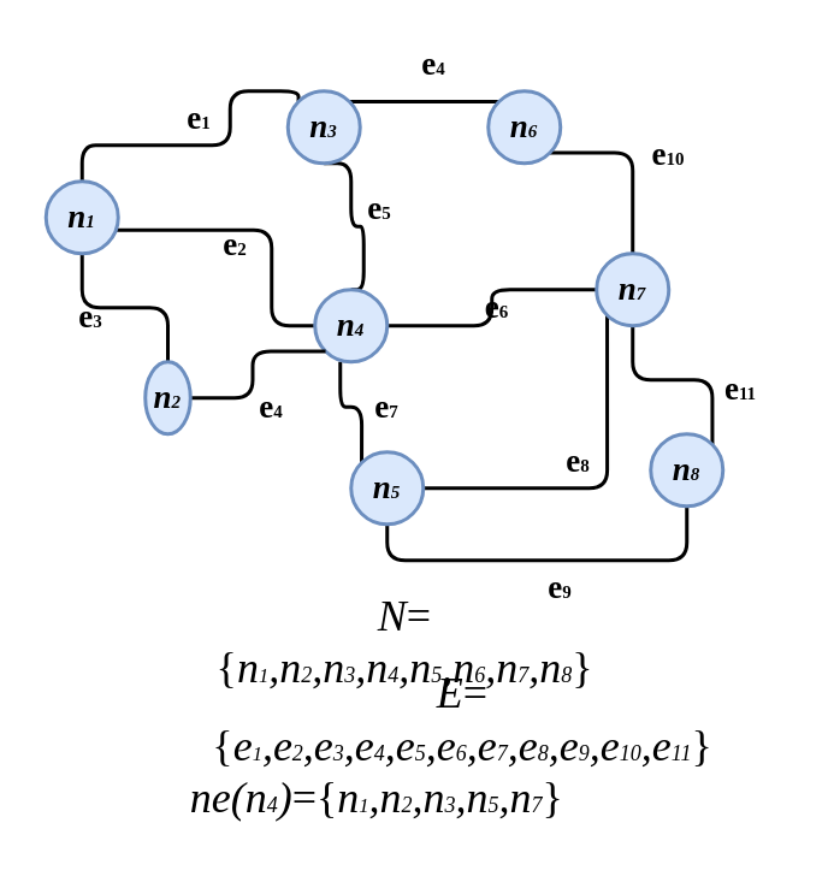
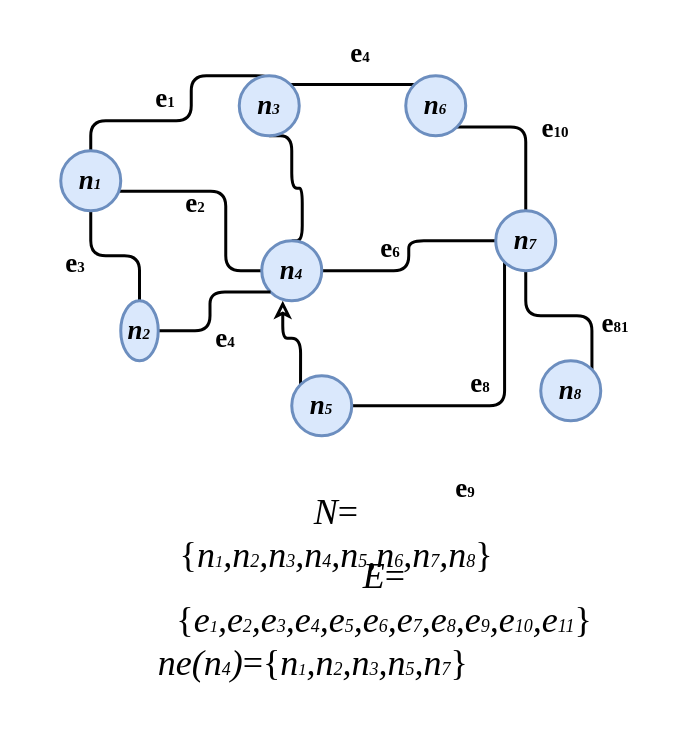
  <mxCell id="0" />
  <mxCell id="1" parent="0" />
  <mxCell id="2" style="edgeStyle=orthogonalEdgeStyle;rounded=1;orthogonalLoop=1;jettySize=auto;html=1;entryX=0;entryY=0.5;entryDx=0;entryDy=0;fontSize=6;strokeColor=#000000;strokeWidth=2;endArrow=none;endFill=0;exitX=0.975;exitY=0.675;exitDx=0;exitDy=0;exitPerimeter=0;fontFamily=Times New Roman;fontStyle=2" edge="1" parent="1" source="5" target="14"><mxGeometry relative="1" as="geometry"><mxPoint x="130" y="90" as="sourcePoint" /><Array as="points"><mxPoint x="150" y="127" /><mxPoint x="150" y="180" /></Array></mxGeometry></mxCell>
  <mxCell id="3" style="edgeStyle=orthogonalEdgeStyle;rounded=1;orthogonalLoop=1;jettySize=auto;html=1;exitX=0.5;exitY=1;exitDx=0;exitDy=0;fontSize=6;endArrow=none;endFill=0;strokeColor=#000000;strokeWidth=2;fontFamily=Times New Roman;fontStyle=2" edge="1" parent="1" source="5" target="18"><mxGeometry relative="1" as="geometry" /></mxCell>
  <mxCell id="4" style="edgeStyle=orthogonalEdgeStyle;rounded=1;orthogonalLoop=1;jettySize=auto;html=1;exitX=0.5;exitY=0;exitDx=0;exitDy=0;entryX=0;entryY=0;entryDx=0;entryDy=0;fontSize=6;endArrow=none;endFill=0;strokeColor=#000000;strokeWidth=2;fontFamily=Times New Roman;fontStyle=2" edge="1" parent="1" source="5" target="12"><mxGeometry relative="1" as="geometry"><Array as="points"><mxPoint x="60" y="80" /><mxPoint x="127" y="80" /><mxPoint x="127" y="50" /><mxPoint x="180" y="50" /></Array></mxGeometry></mxCell>
- <mxCell id="5" value="&lt;font&gt;&lt;b&gt;&lt;font style=&quot;font-size: 18px&quot;&gt;n&lt;font style=&quot;font-size: 10px&quot;&gt;1&lt;/font&gt;&lt;/font&gt;&lt;/b&gt;&lt;/font&gt;" style="ellipse;whiteSpace=wrap;html=1;aspect=fixed;fontSize=6;strokeColor=#6c8ebf;strokeWidth=2;fillColor=#dae8fc;fontFamily=Times New Roman;fontStyle=2" vertex="1" parent="1"><mxGeometry x="25" y="100" width="40" height="40" as="geometry" /></mxCell>
- <mxCell id="6" style="edgeStyle=orthogonalEdgeStyle;rounded=1;orthogonalLoop=1;jettySize=auto;html=1;exitX=0;exitY=0;exitDx=0;exitDy=0;entryX=0.35;entryY=1;entryDx=0;entryDy=0;entryPerimeter=0;fontSize=6;endArrow=none;endFill=0;strokeColor=#000000;strokeWidth=2;fontFamily=Times New Roman;fontStyle=2" edge="1" parent="1" source="9" target="14"><mxGeometry relative="1" as="geometry" /></mxCell>
+ <mxCell id="5" value="&lt;font&gt;&lt;b&gt;&lt;font style=&quot;font-size: 18px&quot;&gt;n&lt;font style=&quot;font-size: 10px&quot;&gt;1&lt;/font&gt;&lt;/font&gt;&lt;/b&gt;&lt;/font&gt;" style="ellipse;whiteSpace=wrap;html=1;aspect=fixed;fontSize=6;strokeColor=#6c8ebf;strokeWidth=2;fillColor=#dae8fc;fontFamily=Times New Roman;fontStyle=2" vertex="1" parent="1"><mxGeometry x="40" y="100" width="40" height="40" as="geometry" /></mxCell>
+ <mxCell id="6" style="edgeStyle=orthogonalEdgeStyle;rounded=1;orthogonalLoop=1;jettySize=auto;html=1;exitX=0;exitY=0;exitDx=0;exitDy=0;entryX=0.35;entryY=1;entryDx=0;entryDy=0;entryPerimeter=0;fontSize=6;endArrow=classic;endFill=0;strokeColor=#000000;strokeWidth=2;fontFamily=Times New Roman;fontStyle=2;" edge="1" parent="1" source="9" target="14"><mxGeometry relative="1" as="geometry" /></mxCell>
  <mxCell id="7" style="edgeStyle=orthogonalEdgeStyle;rounded=1;orthogonalLoop=1;jettySize=auto;html=1;exitX=1;exitY=0.5;exitDx=0;exitDy=0;entryX=0;entryY=1;entryDx=0;entryDy=0;fontSize=6;endArrow=none;endFill=0;strokeColor=#000000;strokeWidth=2;fontFamily=Times New Roman;fontStyle=2" edge="1" parent="1" source="9" target="20"><mxGeometry relative="1" as="geometry" /></mxCell>
- <mxCell id="8" style="edgeStyle=orthogonalEdgeStyle;rounded=1;orthogonalLoop=1;jettySize=auto;html=1;exitX=0.5;exitY=1;exitDx=0;exitDy=0;entryX=0.5;entryY=1;entryDx=0;entryDy=0;fontSize=6;endArrow=none;endFill=0;strokeColor=#000000;strokeWidth=2;fontFamily=Times New Roman;fontStyle=2" edge="1" parent="1" source="9" target="21"><mxGeometry relative="1" as="geometry" /></mxCell>
  <mxCell id="9" value="&lt;b&gt;&lt;font style=&quot;font-size: 18px&quot;&gt;n&lt;font style=&quot;font-size: 10px&quot;&gt;5&lt;/font&gt;&lt;/font&gt;&lt;/b&gt;" style="ellipse;whiteSpace=wrap;html=1;aspect=fixed;fontSize=6;strokeColor=#6c8ebf;strokeWidth=2;fillColor=#dae8fc;fontFamily=Times New Roman;fontStyle=2" vertex="1" parent="1"><mxGeometry x="194" y="250" width="40" height="40" as="geometry" /></mxCell>
  <mxCell id="10" style="edgeStyle=orthogonalEdgeStyle;rounded=1;orthogonalLoop=1;jettySize=auto;html=1;exitX=0.5;exitY=1;exitDx=0;exitDy=0;entryX=0.5;entryY=0;entryDx=0;entryDy=0;fontSize=6;endArrow=none;endFill=0;strokeColor=#000000;strokeWidth=2;fontFamily=Times New Roman;fontStyle=2" edge="1" parent="1" source="12" target="14"><mxGeometry relative="1" as="geometry"><Array as="points"><mxPoint x="194" y="125" /><mxPoint x="201" y="125" /><mxPoint x="201" y="160" /></Array></mxGeometry></mxCell>
  <mxCell id="11" style="edgeStyle=orthogonalEdgeStyle;rounded=1;orthogonalLoop=1;jettySize=auto;html=1;exitX=1;exitY=0;exitDx=0;exitDy=0;entryX=0;entryY=0;entryDx=0;entryDy=0;fontSize=6;endArrow=none;endFill=0;strokeColor=#000000;strokeWidth=2;fontFamily=Times New Roman;fontStyle=2" edge="1" parent="1" source="12" target="16"><mxGeometry relative="1" as="geometry" /></mxCell>
  <mxCell id="12" value="&lt;b&gt;&lt;font style=&quot;font-size: 18px&quot;&gt;n&lt;font style=&quot;font-size: 10px&quot;&gt;3&lt;/font&gt;&lt;/font&gt;&lt;/b&gt;" style="ellipse;whiteSpace=wrap;html=1;aspect=fixed;fontSize=6;strokeColor=#6c8ebf;strokeWidth=2;fillColor=#dae8fc;fontFamily=Times New Roman;fontStyle=2" vertex="1" parent="1"><mxGeometry x="159" y="50" width="40" height="40" as="geometry" /></mxCell>
  <mxCell id="13" style="edgeStyle=orthogonalEdgeStyle;rounded=1;orthogonalLoop=1;jettySize=auto;html=1;exitX=1;exitY=0.5;exitDx=0;exitDy=0;entryX=0;entryY=0.5;entryDx=0;entryDy=0;fontSize=6;endArrow=none;endFill=0;strokeColor=#000000;strokeWidth=2;fontFamily=Times New Roman;fontStyle=2" edge="1" parent="1" source="14" target="20"><mxGeometry relative="1" as="geometry" /></mxCell>
  <mxCell id="14" value="&lt;b&gt;&lt;font style=&quot;font-size: 18px&quot;&gt;n&lt;font style=&quot;font-size: 10px&quot;&gt;4&lt;/font&gt;&lt;/font&gt;&lt;/b&gt;" style="ellipse;whiteSpace=wrap;html=1;aspect=fixed;fontSize=6;strokeColor=#6c8ebf;strokeWidth=2;fillColor=#dae8fc;fontFamily=Times New Roman;fontStyle=2" vertex="1" parent="1"><mxGeometry x="174" y="160" width="40" height="40" as="geometry" /></mxCell>
  <mxCell id="15" style="edgeStyle=orthogonalEdgeStyle;rounded=1;orthogonalLoop=1;jettySize=auto;html=1;exitX=1;exitY=1;exitDx=0;exitDy=0;entryX=0.5;entryY=0;entryDx=0;entryDy=0;fontSize=6;endArrow=none;endFill=0;strokeColor=#000000;strokeWidth=2;fontFamily=Times New Roman;fontStyle=2" edge="1" parent="1" source="16" target="20"><mxGeometry relative="1" as="geometry" /></mxCell>
  <mxCell id="16" value="&lt;b&gt;&lt;font style=&quot;font-size: 18px&quot;&gt;n&lt;font style=&quot;font-size: 10px&quot;&gt;6&lt;/font&gt;&lt;/font&gt;&lt;/b&gt;" style="ellipse;whiteSpace=wrap;html=1;aspect=fixed;fontSize=6;strokeColor=#6c8ebf;strokeWidth=2;fillColor=#dae8fc;fontFamily=Times New Roman;fontStyle=2" vertex="1" parent="1"><mxGeometry x="270" y="50" width="40" height="40" as="geometry" /></mxCell>
  <mxCell id="17" style="edgeStyle=orthogonalEdgeStyle;rounded=1;orthogonalLoop=1;jettySize=auto;html=1;exitX=1;exitY=0.5;exitDx=0;exitDy=0;entryX=0;entryY=1;entryDx=0;entryDy=0;fontSize=6;endArrow=none;endFill=0;strokeColor=#000000;strokeWidth=2;fontFamily=Times New Roman;fontStyle=2" edge="1" parent="1" source="18" target="14"><mxGeometry relative="1" as="geometry" /></mxCell>
  <mxCell id="18" value="&lt;b&gt;&lt;font style=&quot;font-size: 18px&quot;&gt;n&lt;font style=&quot;font-size: 10px&quot;&gt;2&lt;/font&gt;&lt;/font&gt;&lt;/b&gt;" style="ellipse;whiteSpace=wrap;html=1;aspect=fixed;fontSize=6;strokeColor=#6c8ebf;strokeWidth=2;fillColor=#dae8fc;fontFamily=Times New Roman;fontStyle=2" vertex="1" parent="1"><mxGeometry x="80" y="200" width="25" height="40" as="geometry" /></mxCell>
  <mxCell id="19" style="edgeStyle=orthogonalEdgeStyle;rounded=1;orthogonalLoop=1;jettySize=auto;html=1;exitX=0.5;exitY=1;exitDx=0;exitDy=0;entryX=1;entryY=0;entryDx=0;entryDy=0;fontSize=6;endArrow=none;endFill=0;strokeColor=#000000;strokeWidth=2;fontFamily=Times New Roman;fontStyle=2" edge="1" parent="1" source="20" target="21"><mxGeometry relative="1" as="geometry" /></mxCell>
  <mxCell id="20" value="&lt;b&gt;&lt;font style=&quot;font-size: 18px&quot;&gt;n&lt;font style=&quot;font-size: 10px&quot;&gt;7&lt;/font&gt;&lt;/font&gt;&lt;/b&gt;" style="ellipse;whiteSpace=wrap;html=1;aspect=fixed;fontSize=6;strokeColor=#6c8ebf;strokeWidth=2;fillColor=#dae8fc;fontFamily=Times New Roman;fontStyle=2" vertex="1" parent="1"><mxGeometry x="330" y="140" width="40" height="40" as="geometry" /></mxCell>
  <mxCell id="21" value="&lt;b&gt;&lt;font style=&quot;font-size: 18px&quot;&gt;n&lt;font style=&quot;font-size: 10px&quot;&gt;8&lt;/font&gt;&lt;/font&gt;&lt;/b&gt;" style="ellipse;whiteSpace=wrap;html=1;aspect=fixed;fontSize=6;strokeColor=#6c8ebf;strokeWidth=2;fillColor=#dae8fc;fontFamily=Times New Roman;fontStyle=2" vertex="1" parent="1"><mxGeometry x="360" y="240" width="40" height="40" as="geometry" /></mxCell>
  <mxCell id="22" value="&lt;font style=&quot;font-size: 24px&quot; face=&quot;Times New Roman&quot;&gt;&lt;i&gt;N&lt;/i&gt;={&lt;i&gt;n&lt;font style=&quot;font-size: 11px&quot;&gt;1&lt;/font&gt;,n&lt;font style=&quot;font-size: 12px&quot;&gt;2&lt;/font&gt;,n&lt;font style=&quot;font-size: 12px&quot;&gt;3&lt;/font&gt;,n&lt;font style=&quot;font-size: 12px&quot;&gt;4&lt;/font&gt;,n&lt;font style=&quot;font-size: 12px&quot;&gt;5&lt;/font&gt;,n&lt;font style=&quot;font-size: 12px&quot;&gt;6&lt;/font&gt;,n&lt;font style=&quot;font-size: 12px&quot;&gt;7&lt;/font&gt;,n&lt;font style=&quot;font-size: 12px&quot; size=&quot;3&quot;&gt;8&lt;/font&gt;&lt;/i&gt;}&lt;/font&gt;" style="text;html=1;strokeColor=none;fillColor=none;align=center;verticalAlign=middle;whiteSpace=wrap;rounded=0;fontSize=10;" vertex="1" parent="1"><mxGeometry x="194" y="340" width="60" height="30" as="geometry" /></mxCell>
  <mxCell id="23" value="&lt;font style=&quot;font-size: 18px&quot; face=&quot;Times New Roman&quot;&gt;&lt;b&gt;&lt;font style=&quot;font-size: 18px&quot;&gt;e&lt;font style=&quot;font-size: 10px&quot;&gt;2&lt;/font&gt;&lt;/font&gt;&lt;/b&gt;&lt;/font&gt;" style="text;html=1;strokeColor=none;fillColor=none;align=center;verticalAlign=middle;whiteSpace=wrap;rounded=0;fontFamily=Times New Roman;fontSize=12;" vertex="1" parent="1"><mxGeometry x="100" y="120" width="60" height="30" as="geometry" /></mxCell>
  <mxCell id="24" value="&lt;font style=&quot;font-size: 18px&quot; face=&quot;Times New Roman&quot;&gt;&lt;b&gt;&lt;font style=&quot;font-size: 18px&quot;&gt;e&lt;font style=&quot;font-size: 10px&quot;&gt;4&lt;/font&gt;&lt;/font&gt;&lt;/b&gt;&lt;/font&gt;" style="text;html=1;strokeColor=none;fillColor=none;align=center;verticalAlign=middle;whiteSpace=wrap;rounded=0;fontFamily=Times New Roman;fontSize=12;" vertex="1" parent="1"><mxGeometry x="210" y="20" width="60" height="30" as="geometry" /></mxCell>
  <mxCell id="25" value="&lt;font style=&quot;font-size: 18px&quot; face=&quot;Times New Roman&quot;&gt;&lt;b&gt;&lt;font style=&quot;font-size: 18px&quot;&gt;e&lt;font style=&quot;font-size: 10px&quot;&gt;10&lt;/font&gt;&lt;/font&gt;&lt;/b&gt;&lt;/font&gt;" style="text;html=1;strokeColor=none;fillColor=none;align=center;verticalAlign=middle;whiteSpace=wrap;rounded=0;fontFamily=Times New Roman;fontSize=12;" vertex="1" parent="1"><mxGeometry x="340" y="70" width="60" height="30" as="geometry" /></mxCell>
  <mxCell id="26" value="&lt;font style=&quot;font-size: 18px&quot; face=&quot;Times New Roman&quot;&gt;&lt;b&gt;&lt;font style=&quot;font-size: 18px&quot;&gt;e&lt;font style=&quot;font-size: 10px&quot;&gt;1&lt;/font&gt;&lt;/font&gt;&lt;/b&gt;&lt;/font&gt;" style="text;html=1;strokeColor=none;fillColor=none;align=center;verticalAlign=middle;whiteSpace=wrap;rounded=0;fontFamily=Times New Roman;fontSize=12;" vertex="1" parent="1"><mxGeometry x="80" y="50" width="60" height="30" as="geometry" /></mxCell>
  <mxCell id="27" value="&lt;font style=&quot;font-size: 18px&quot; face=&quot;Times New Roman&quot;&gt;&lt;b&gt;&lt;font style=&quot;font-size: 18px&quot;&gt;e&lt;font style=&quot;font-size: 10px&quot;&gt;4&lt;/font&gt;&lt;/font&gt;&lt;/b&gt;&lt;/font&gt;" style="text;html=1;strokeColor=none;fillColor=none;align=center;verticalAlign=middle;whiteSpace=wrap;rounded=0;fontFamily=Times New Roman;fontSize=12;" vertex="1" parent="1"><mxGeometry x="120" y="210" width="60" height="30" as="geometry" /></mxCell>
  <mxCell id="28" value="&lt;font style=&quot;font-size: 18px&quot; face=&quot;Times New Roman&quot;&gt;&lt;b&gt;&lt;font style=&quot;font-size: 18px&quot;&gt;e&lt;font style=&quot;font-size: 10px&quot;&gt;3&lt;/font&gt;&lt;/font&gt;&lt;/b&gt;&lt;/font&gt;" style="text;html=1;strokeColor=none;fillColor=none;align=center;verticalAlign=middle;whiteSpace=wrap;rounded=0;fontFamily=Times New Roman;fontSize=12;" vertex="1" parent="1"><mxGeometry x="20" y="160" width="60" height="30" as="geometry" /></mxCell>
- <mxCell id="29" value="&lt;font style=&quot;font-size: 18px&quot; face=&quot;Times New Roman&quot;&gt;&lt;b&gt;&lt;font style=&quot;font-size: 18px&quot;&gt;e&lt;font style=&quot;font-size: 10px&quot;&gt;7&lt;/font&gt;&lt;/font&gt;&lt;/b&gt;&lt;/font&gt;" style="text;html=1;strokeColor=none;fillColor=none;align=center;verticalAlign=middle;whiteSpace=wrap;rounded=0;fontFamily=Times New Roman;fontSize=12;" vertex="1" parent="1"><mxGeometry x="184" y="210" width="60" height="30" as="geometry" /></mxCell>
- <mxCell id="30" value="&lt;font style=&quot;font-size: 18px&quot; face=&quot;Times New Roman&quot;&gt;&lt;b&gt;&lt;font style=&quot;font-size: 18px&quot;&gt;e&lt;font style=&quot;font-size: 10px&quot;&gt;6&lt;/font&gt;&lt;/font&gt;&lt;/b&gt;&lt;/font&gt;" style="text;html=1;strokeColor=none;fillColor=none;align=center;verticalAlign=middle;whiteSpace=wrap;rounded=0;fontFamily=Times New Roman;fontSize=12;" vertex="1" parent="1"><mxGeometry x="245" y="155" width="60" height="30" as="geometry" /></mxCell>
- <mxCell id="31" value="&lt;font style=&quot;font-size: 18px&quot; face=&quot;Times New Roman&quot;&gt;&lt;b&gt;&lt;font style=&quot;font-size: 18px&quot;&gt;e&lt;font style=&quot;font-size: 10px&quot;&gt;5&lt;/font&gt;&lt;/font&gt;&lt;/b&gt;&lt;/font&gt;" style="text;html=1;strokeColor=none;fillColor=none;align=center;verticalAlign=middle;whiteSpace=wrap;rounded=0;fontFamily=Times New Roman;fontSize=12;" vertex="1" parent="1"><mxGeometry x="180" y="100" width="60" height="30" as="geometry" /></mxCell>
+ <mxCell id="30" value="&lt;font style=&quot;font-size: 18px&quot; face=&quot;Times New Roman&quot;&gt;&lt;b&gt;&lt;font style=&quot;font-size: 18px&quot;&gt;e&lt;font style=&quot;font-size: 10px&quot;&gt;6&lt;/font&gt;&lt;/font&gt;&lt;/b&gt;&lt;/font&gt;" style="text;html=1;strokeColor=none;fillColor=none;align=center;verticalAlign=middle;whiteSpace=wrap;rounded=0;fontFamily=Times New Roman;fontSize=12;" vertex="1" parent="1"><mxGeometry x="230" y="150" width="60" height="30" as="geometry" /></mxCell>
  <mxCell id="32" value="&lt;font style=&quot;font-size: 18px&quot; face=&quot;Times New Roman&quot;&gt;&lt;b&gt;&lt;font style=&quot;font-size: 18px&quot;&gt;e&lt;font style=&quot;font-size: 10px&quot;&gt;8&lt;/font&gt;&lt;/font&gt;&lt;/b&gt;&lt;/font&gt;" style="text;html=1;strokeColor=none;fillColor=none;align=center;verticalAlign=middle;whiteSpace=wrap;rounded=0;fontFamily=Times New Roman;fontSize=12;" vertex="1" parent="1"><mxGeometry x="290" y="240" width="60" height="30" as="geometry" /></mxCell>
  <mxCell id="33" value="&lt;font style=&quot;font-size: 18px&quot; face=&quot;Times New Roman&quot;&gt;&lt;b&gt;&lt;font style=&quot;font-size: 18px&quot;&gt;e&lt;font style=&quot;font-size: 10px&quot;&gt;9&lt;/font&gt;&lt;/font&gt;&lt;/b&gt;&lt;/font&gt;" style="text;html=1;strokeColor=none;fillColor=none;align=center;verticalAlign=middle;whiteSpace=wrap;rounded=0;fontFamily=Times New Roman;fontSize=12;" vertex="1" parent="1"><mxGeometry x="280" y="310" width="60" height="30" as="geometry" /></mxCell>
- <mxCell id="34" value="&lt;font style=&quot;font-size: 18px&quot; face=&quot;Times New Roman&quot;&gt;&lt;b&gt;&lt;font style=&quot;font-size: 18px&quot;&gt;e&lt;font style=&quot;font-size: 10px&quot;&gt;11&lt;/font&gt;&lt;/font&gt;&lt;/b&gt;&lt;/font&gt;" style="text;html=1;strokeColor=none;fillColor=none;align=center;verticalAlign=middle;whiteSpace=wrap;rounded=0;fontFamily=Times New Roman;fontSize=12;" vertex="1" parent="1"><mxGeometry x="380" y="200" width="60" height="30" as="geometry" /></mxCell>
+ <mxCell id="34" value="&lt;font style=&quot;font-size: 18px&quot; face=&quot;Times New Roman&quot;&gt;&lt;b&gt;&lt;font style=&quot;font-size: 18px&quot;&gt;e&lt;font style=&quot;font-size: 10px&quot;&gt;81&lt;/font&gt;&lt;/font&gt;&lt;/b&gt;&lt;/font&gt;" style="text;html=1;strokeColor=none;fillColor=none;align=center;verticalAlign=middle;whiteSpace=wrap;rounded=0;fontFamily=Times New Roman;fontSize=12;" vertex="1" parent="1"><mxGeometry x="380" y="200" width="60" height="30" as="geometry" /></mxCell>
  <mxCell id="35" value="&lt;font style=&quot;font-size: 24px&quot; face=&quot;Times New Roman&quot;&gt;&lt;i&gt;E&lt;/i&gt;={&lt;i&gt;e&lt;font style=&quot;font-size: 11px&quot;&gt;1&lt;/font&gt;,e&lt;font style=&quot;font-size: 12px&quot;&gt;2&lt;/font&gt;,e&lt;font style=&quot;font-size: 12px&quot;&gt;3&lt;/font&gt;,e&lt;font style=&quot;font-size: 12px&quot;&gt;4&lt;/font&gt;,e&lt;font style=&quot;font-size: 12px&quot;&gt;5&lt;/font&gt;,e&lt;font style=&quot;font-size: 12px&quot;&gt;6&lt;/font&gt;,e&lt;font style=&quot;font-size: 12px&quot;&gt;7&lt;/font&gt;,e&lt;font style=&quot;font-size: 12px&quot; size=&quot;3&quot;&gt;8&lt;/font&gt;&lt;/i&gt;&lt;/font&gt;&lt;font style=&quot;font-size: 24px&quot; face=&quot;Times New Roman&quot;&gt;&lt;i&gt;&lt;font style=&quot;font-size: 12px&quot; size=&quot;3&quot;&gt;&lt;font style=&quot;font-size: 24px&quot; face=&quot;Times New Roman&quot;&gt;&lt;i&gt;,e&lt;font style=&quot;font-size: 12px&quot; size=&quot;3&quot;&gt;9&lt;/font&gt;&lt;/i&gt;&lt;/font&gt;&lt;/font&gt;&lt;/i&gt;&lt;/font&gt;&lt;font style=&quot;font-size: 24px&quot; face=&quot;Times New Roman&quot;&gt;&lt;i&gt;&lt;font style=&quot;font-size: 12px&quot; size=&quot;3&quot;&gt;&lt;font style=&quot;font-size: 24px&quot; face=&quot;Times New Roman&quot;&gt;&lt;i&gt;&lt;font style=&quot;font-size: 12px&quot; size=&quot;3&quot;&gt;&lt;font style=&quot;font-size: 24px&quot; face=&quot;Times New Roman&quot;&gt;&lt;i&gt;,e&lt;font style=&quot;font-size: 12px&quot; size=&quot;3&quot;&gt;10&lt;/font&gt;&lt;/i&gt;&lt;/font&gt;&lt;/font&gt;&lt;/i&gt;&lt;/font&gt;&lt;/font&gt;&lt;/i&gt;&lt;/font&gt;&lt;font style=&quot;font-size: 24px&quot; face=&quot;Times New Roman&quot;&gt;&lt;i&gt;&lt;font style=&quot;font-size: 12px&quot; size=&quot;3&quot;&gt;&lt;font style=&quot;font-size: 24px&quot; face=&quot;Times New Roman&quot;&gt;&lt;i&gt;&lt;font style=&quot;font-size: 12px&quot; size=&quot;3&quot;&gt;&lt;font style=&quot;font-size: 24px&quot; face=&quot;Times New Roman&quot;&gt;&lt;i&gt;&lt;font style=&quot;font-size: 12px&quot; size=&quot;3&quot;&gt;&lt;font style=&quot;font-size: 24px&quot; face=&quot;Times New Roman&quot;&gt;&lt;i&gt;,e&lt;font style=&quot;font-size: 12px&quot; size=&quot;3&quot;&gt;11&lt;/font&gt;&lt;/i&gt;&lt;/font&gt;&lt;/font&gt;&lt;/i&gt;&lt;/font&gt;&lt;/font&gt;&lt;/i&gt;&lt;/font&gt;&lt;/font&gt;&lt;/i&gt;}&lt;/font&gt;" style="text;html=1;strokeColor=none;fillColor=none;align=center;verticalAlign=middle;whiteSpace=wrap;rounded=0;fontSize=10;" vertex="1" parent="1"><mxGeometry x="226" y="383" width="60" height="30" as="geometry" /></mxCell>
  <mxCell id="36" value="&lt;font style=&quot;font-size: 24px&quot; face=&quot;Times New Roman&quot;&gt;&lt;i&gt;ne(&lt;/i&gt;&lt;/font&gt;&lt;font style=&quot;font-size: 24px&quot; face=&quot;Times New Roman&quot;&gt;&lt;i&gt;&lt;font style=&quot;font-size: 24px&quot; face=&quot;Times New Roman&quot;&gt;&lt;i&gt;n&lt;font style=&quot;font-size: 12px&quot;&gt;4&lt;/font&gt;&lt;/i&gt;&lt;/font&gt;)&lt;/i&gt;={&lt;/font&gt;&lt;font style=&quot;font-size: 24px&quot; face=&quot;Times New Roman&quot;&gt;&lt;font style=&quot;font-size: 24px&quot; face=&quot;Times New Roman&quot;&gt;&lt;i&gt;n&lt;font style=&quot;font-size: 11px&quot;&gt;1&lt;/font&gt;,n&lt;font style=&quot;font-size: 12px&quot;&gt;2&lt;/font&gt;,n&lt;font style=&quot;font-size: 12px&quot;&gt;3&lt;/font&gt;,n&lt;font style=&quot;font-size: 12px&quot;&gt;5&lt;/font&gt;,n&lt;font style=&quot;font-size: 12px&quot;&gt;7&lt;/font&gt;&lt;/i&gt;&lt;/font&gt;}&lt;/font&gt;" style="text;html=1;strokeColor=none;fillColor=none;align=center;verticalAlign=middle;whiteSpace=wrap;rounded=0;fontSize=10;" vertex="1" parent="1"><mxGeometry x="39" y="413" width="339" height="57" as="geometry" /></mxCell>
